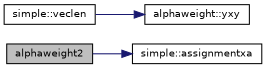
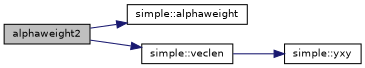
  digraph {
    rankdir=LR
    node [color=black fontname=Helvetica fontsize=10 shape=record]
    edge [color=midnightblue fontname=Helvetica fontsize=10 labelfontname=Helvetica labelfontsize=10 style=solid]
    n1 [fillcolor=grey75 fontcolor=black height=0.2 label=alphaweight2 style=filled width=0.4]
-   n2 [height=0.2 label="simple::assignmentxa" width=0.4]
+   n2 [height=0.2 label="simple::alphaweight" width=0.4]
    n3 [height=0.2 label="simple::veclen" width=0.4]
-   n4 [height=0.2 label="alphaweight::yxy" width=0.4]
+   n4 [height=0.2 label="simple::yxy" width=0.4]
    n1 -> n2
+   n1 -> n3
    n3 -> n4
  }
